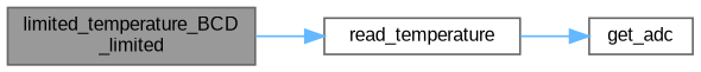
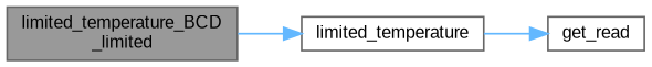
  digraph {
    fontname="Liberation Sans"
    rankdir=LR
    node [color=grey40 fillcolor=white fontname="Liberation Sans" fontsize=10 shape=box style=filled]
    edge [color=steelblue1 fontname="Liberation Sans" fontsize=10 labelfontname=Helvetica labelfontsize=10 style=solid]
    n1 [color=gray40 fillcolor=grey60 fontcolor=black height=0.2 label="limited_temperature_BCD\l_limited" width=0.4]
-   n2 [height=0.2 label=read_temperature width=0.4]
-   n3 [height=0.2 label=get_adc width=0.4]
+   n2 [height=0.2 label=limited_temperature width=0.4]
+   n3 [height=0.2 label=get_read width=0.4]
    n1 -> n2
    n2 -> n3
  }
